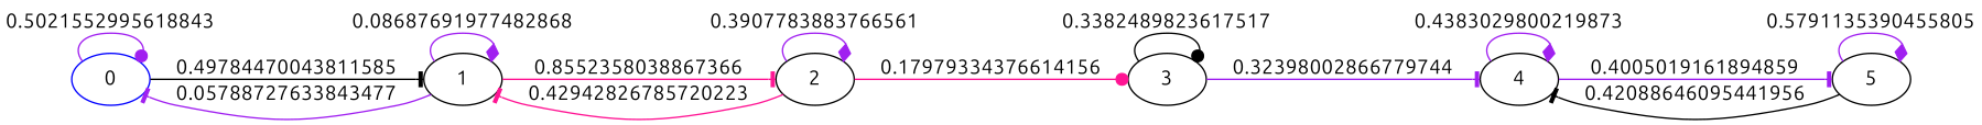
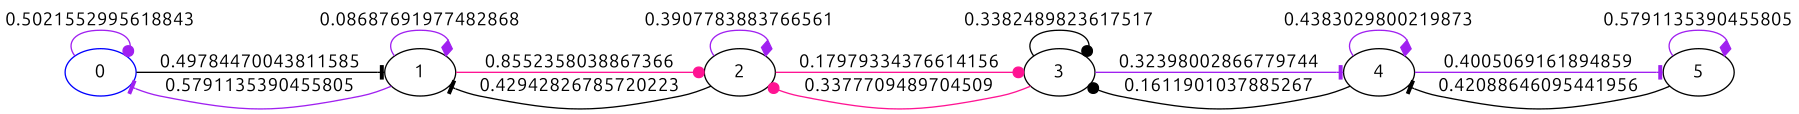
  digraph {
    fontname=Ubuntu
    nodesep=0.2
    rankdir=LR
    node [fontname=Ubuntu]
    edge [arrowhead=tee color=purple fontname=Ubuntu weight=1]
    0 [color=blue]
    1
    2
    3
    4
    5
    0 -> 0 [arrowhead=dot label=0.5021552995618843]
    0 -> 1 [color=black label=0.49784470043811585]
-   1 -> 0 [label=0.05788727633843477]
+   1 -> 0 [label=0.5791135390455805]
    1 -> 1 [arrowhead=diamond label=0.08687691977482868]
-   1 -> 2 [color=deeppink label=0.8552358038867366]
-   2 -> 1 [color=deeppink label=0.42942826785720223]
+   1 -> 2 [arrowhead=dot color=deeppink label=0.8552358038867366]
+   2 -> 1 [color=black label=0.42942826785720223]
    2 -> 2 [arrowhead=diamond label=0.3907783883766561]
    2 -> 3 [arrowhead=dot color=deeppink label=0.17979334376614156]
+   3 -> 2 [arrowhead=dot color=deeppink label=0.3377709489704509]
    3 -> 3 [arrowhead=dot color=black label=0.3382489823617517]
    3 -> 4 [label=0.32398002866779744]
+   4 -> 3 [arrowhead=dot color=black label=0.1611901037885267]
    4 -> 4 [arrowhead=diamond label=0.4383029800219873]
-   4 -> 5 [label=0.4005019161894859]
+   4 -> 5 [label=0.4005069161894859]
    5 -> 4 [color=black label=0.42088646095441956]
    5 -> 5 [arrowhead=diamond label=0.5791135390455805]
  }
